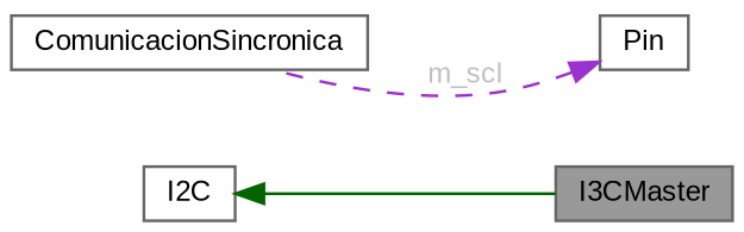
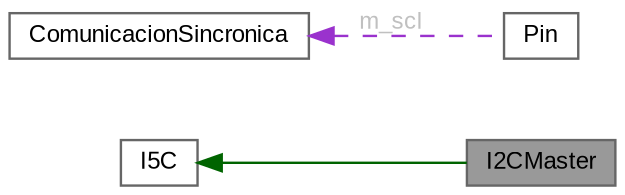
  digraph {
    fontname="Liberation Sans"
    rankdir=LR
    node [color=gray40 fillcolor=white fontname="Liberation Sans" fontsize=10 shape=box style=filled]
    edge [dir=back fontname="Liberation Sans" fontsize=10 labelfontname=Helvetica labelfontsize=10]
-   n1 [fillcolor=grey60 fontcolor=black height=0.2 label=I3CMaster width=0.4]
-   n2 [height=0.2 label=I2C width=0.4]
+   n1 [fillcolor=grey60 fontcolor=black height=0.2 label=I2CMaster width=0.4]
+   n2 [height=0.2 label=I5C width=0.4]
    n3 [height=0.2 label=ComunicacionSincronica width=0.4]
    n4 [height=0.2 label=Pin width=0.4]
    n2 -> n1 [color=darkgreen style=solid]
-   n4 -> n3 [color=darkorchid3 fontcolor=grey label=" m_scl" style=dashed]
+   n3 -> n4 [color=darkorchid3 fontcolor=grey label=" m_scl" style=dashed]
  }
